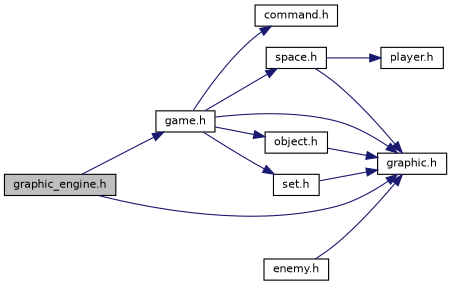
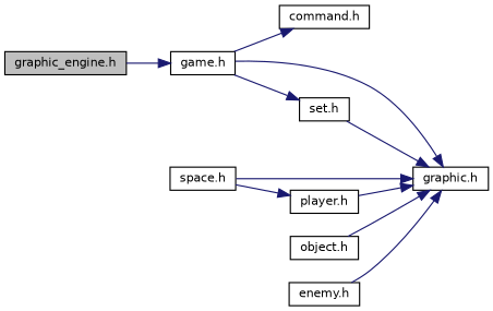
  digraph {
    rankdir=LR
    node [color=black fillcolor=white fontname=Helvetica fontsize=10 shape=record style=filled]
    edge [color=midnightblue fontname=Helvetica fontsize=10 labelfontname=Helvetica labelfontsize=10 style=solid]
    n1 [fillcolor=grey75 fontcolor=black height=0.2 label="graphic_engine.h" width=0.4]
    n2 [height=0.2 label="game.h" width=0.4]
    n3 [height=0.2 label="command.h" width=0.4]
    n4 [height=0.2 label="space.h" width=0.4]
    n5 [height=0.2 label="graphic.h" width=0.4]
    n6 [height=0.2 label="object.h" width=0.4]
    n7 [height=0.2 label="set.h" width=0.4]
    n8 [height=0.2 label="player.h" width=0.4]
    n9 [height=0.2 label="enemy.h" width=0.4]
    n1 -> n2
    n2 -> n3
-   n2 -> n4
    n2 -> n5
-   n2 -> n6
    n2 -> n7
    n4 -> n5
    n4 -> n8
    n6 -> n5
    n7 -> n5
-   n1 -> n5
+   n8 -> n5
    n9 -> n5
  }
